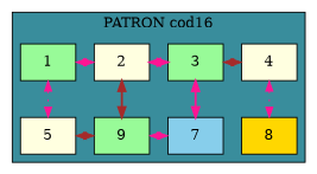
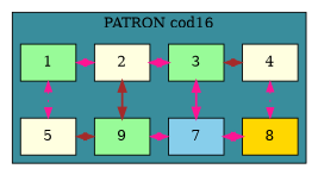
  digraph {
    node [fillcolor=palegreen group=2 shape=box style=filled]
    edge [color=deeppink dir=both style=dotted]
    n1 [label=1]
    n2 [fillcolor=lightyellow label=2]
    n3 [label=3]
    n4 [fillcolor=lightyellow label=4]
    n5 [fillcolor=lightyellow label=5]
    n6 [label=9]
    n7 [fillcolor=skyblue label=7]
    n8 [fillcolor=gold label=8]
    subgraph cluster_1 {
      bgcolor="#398D9C"
      label="PATRON cod16"
      subgraph sub_2 {
        bgcolor="#398D9C"
        label="PATRON cod11"
        rank=same
        n1
        n2
        n3
        n4
      }
      subgraph sub_3 {
        bgcolor="#398D9C"
        label="PATRON cod11"
        rank=same
        n5
        n6
        n7
        n8
      }
    }
    n1 -> n2
    n1 -> n5
    n2 -> n3 [style=bold]
    n2 -> n6 [color=brown style=bold]
    n3 -> n4 [color=brown]
    n3 -> n7 [style=bold]
    n4 -> n8
    n5 -> n6 [color=brown]
    n6 -> n7
+   n7 -> n8 [style=bold]
  }
